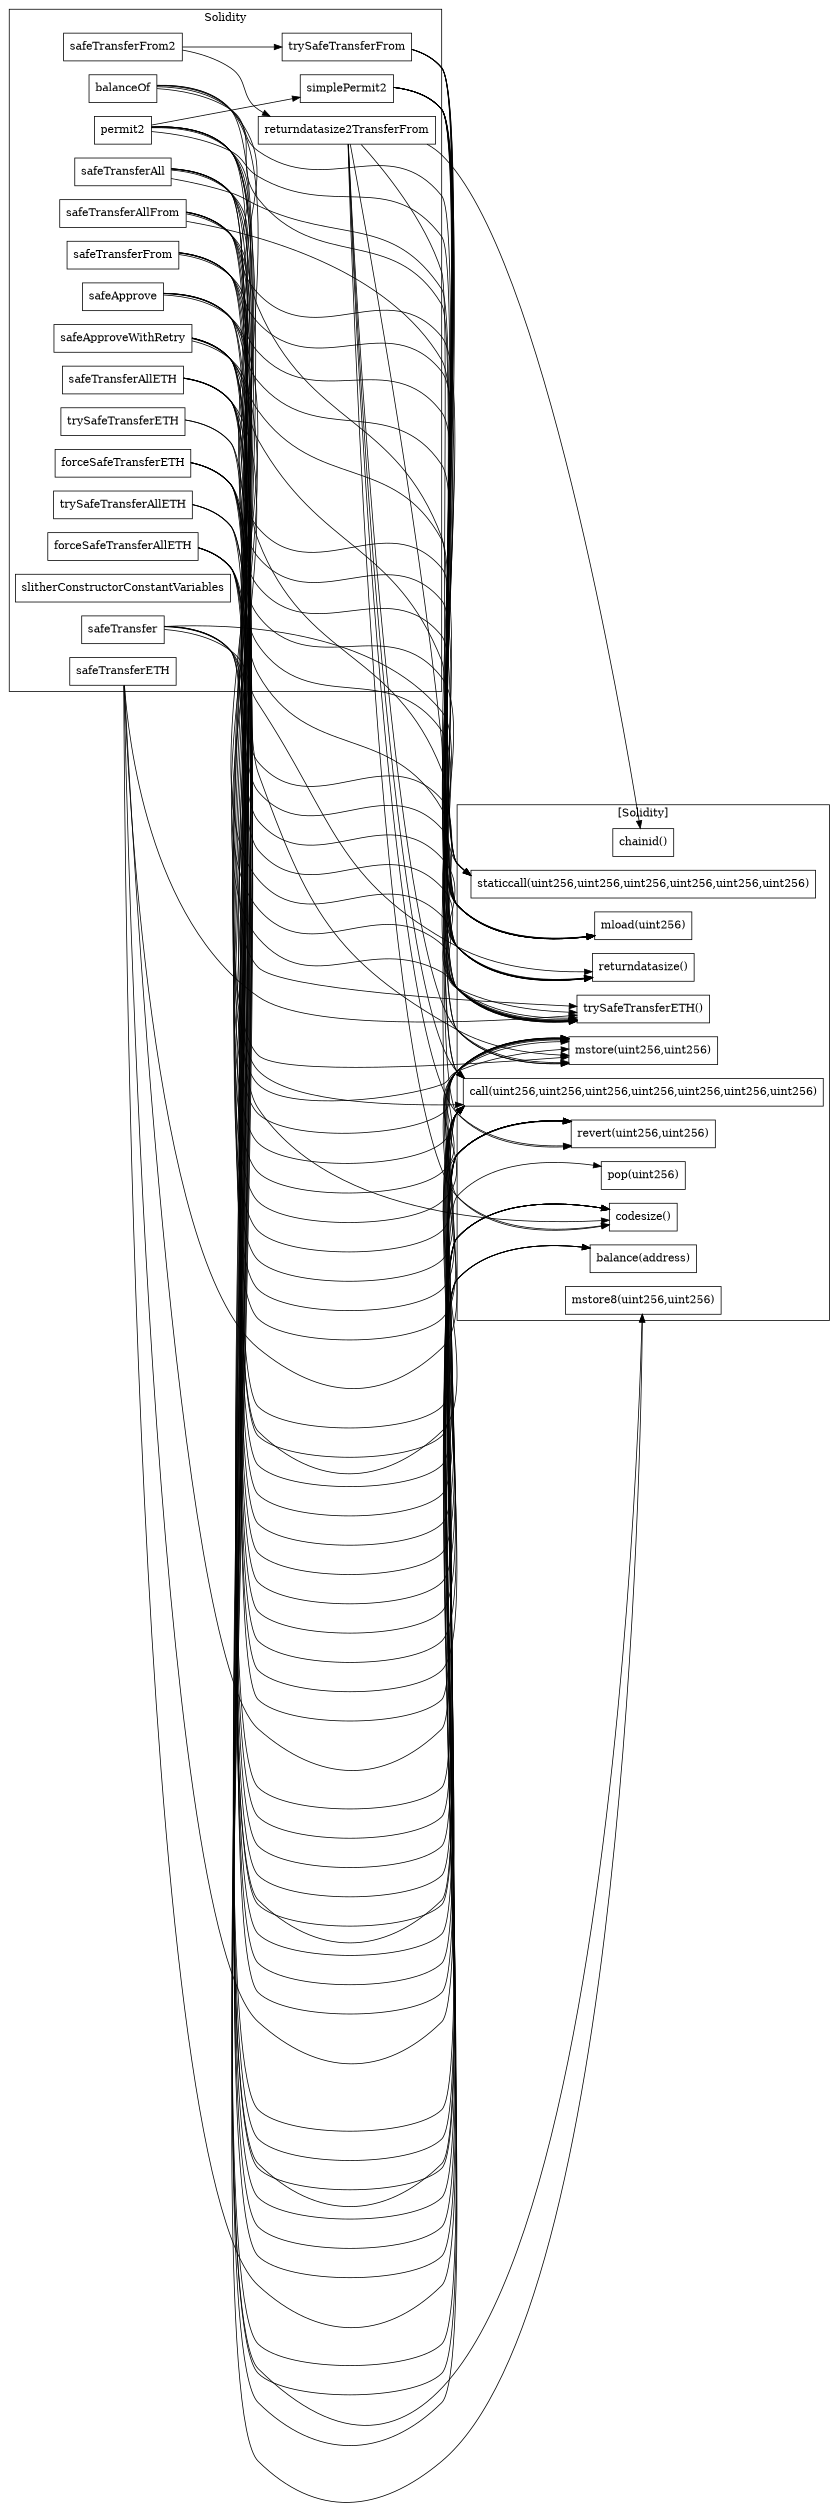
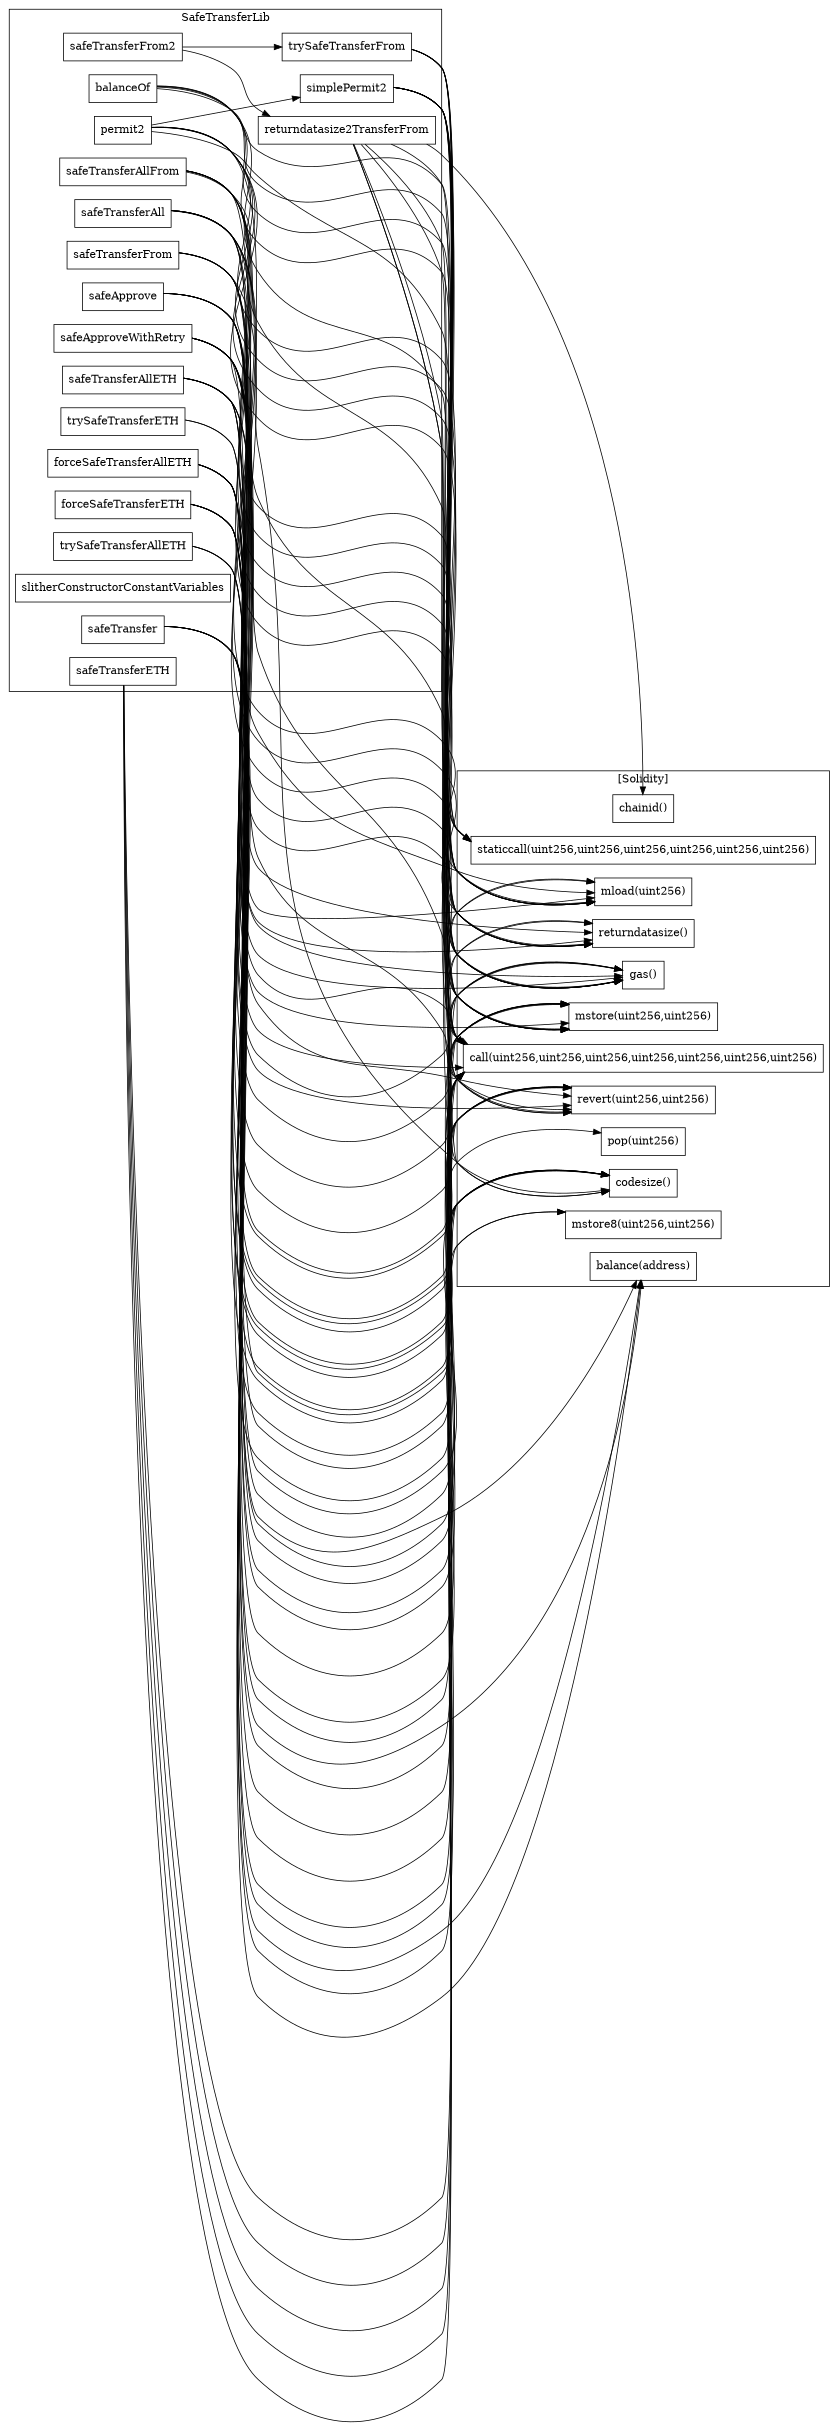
  strict digraph {
    rankdir=LR
    node [shape=box]
    n1 [label=safeApproveWithRetry]
    n2 [label=safeTransferAllETH]
    n3 [label=trySafeTransferAllETH]
    n4 [label=safeTransferFrom2]
    n5 [label=returndatasize2TransferFrom]
    n6 [label=trySafeTransferFrom]
    n7 [label=simplePermit2]
    n8 [label=safeApprove]
    n9 [label=permit2]
    n10 [label=safeTransferAllFrom]
    n11 [label=safeTransferAll]
    n12 [label=forceSafeTransferAllETH]
    n13 [label=balanceOf]
    n14 [label=forceSafeTransferETH]
    n15 [label=trySafeTransferETH]
    n16 [label=safeTransferFrom]
    n17 [label=slitherConstructorConstantVariables]
    n18 [label=safeTransfer]
    n19 [label=safeTransferETH]
    "mload(uint256)"
    "revert(uint256,uint256)"
    "returndatasize()"
-   "gas()" [label="trySafeTransferETH()"]
+   "gas()"
    "mstore(uint256,uint256)"
    "pop(uint256)"
    "codesize()"
    "call(uint256,uint256,uint256,uint256,uint256,uint256,uint256)"
    "balance(address)"
    "chainid()"
    "staticcall(uint256,uint256,uint256,uint256,uint256,uint256)"
    "mstore8(uint256,uint256)"
    subgraph cluster_1 {
-     label=Solidity
+     label=SafeTransferLib
      n1
      n2
      n3
      n4
      n5
      n6
      n7
      n8
      n9
      n10
      n11
      n12
      n13
      n14
      n15
      n16
      n17
      n18
      n19
    }
    subgraph cluster_2 {
      label="[Solidity]"
      "mload(uint256)"
      "revert(uint256,uint256)"
      "returndatasize()"
      "gas()"
      "mstore(uint256,uint256)"
      "pop(uint256)"
      "codesize()"
      "call(uint256,uint256,uint256,uint256,uint256,uint256,uint256)"
      "balance(address)"
      "chainid()"
      "staticcall(uint256,uint256,uint256,uint256,uint256,uint256)"
      "mstore8(uint256,uint256)"
    }
    n1 -> "mload(uint256)"
    n1 -> "revert(uint256,uint256)"
    n1 -> "returndatasize()"
    n1 -> "gas()"
    n1 -> "mstore(uint256,uint256)"
    n1 -> "pop(uint256)"
    n1 -> "codesize()"
    n1 -> "call(uint256,uint256,uint256,uint256,uint256,uint256,uint256)"
    n2 -> "revert(uint256,uint256)"
    n2 -> "gas()"
    n2 -> "mstore(uint256,uint256)"
    n2 -> "codesize()"
    n2 -> "call(uint256,uint256,uint256,uint256,uint256,uint256,uint256)"
    n2 -> "balance(address)"
    n3 -> "codesize()"
    n3 -> "call(uint256,uint256,uint256,uint256,uint256,uint256,uint256)"
    n3 -> "balance(address)"
    n4 -> n5
    n4 -> n6
    n5 -> "mload(uint256)"
    n5 -> "revert(uint256,uint256)"
    n5 -> "gas()"
    n5 -> "mstore(uint256,uint256)"
    n5 -> "codesize()"
    n5 -> "call(uint256,uint256,uint256,uint256,uint256,uint256,uint256)"
    n5 -> "chainid()"
    n6 -> "mload(uint256)"
    n6 -> "returndatasize()"
    n6 -> "gas()"
    n6 -> "mstore(uint256,uint256)"
    n6 -> "call(uint256,uint256,uint256,uint256,uint256,uint256,uint256)"
    n7 -> "mload(uint256)"
    n7 -> "revert(uint256,uint256)"
    n7 -> "returndatasize()"
    n7 -> "gas()"
    n7 -> "mstore(uint256,uint256)"
    n7 -> "codesize()"
    n7 -> "call(uint256,uint256,uint256,uint256,uint256,uint256,uint256)"
    n7 -> "staticcall(uint256,uint256,uint256,uint256,uint256,uint256)"
    n8 -> "mload(uint256)"
    n8 -> "revert(uint256,uint256)"
    n8 -> "returndatasize()"
    n8 -> "gas()"
    n8 -> "mstore(uint256,uint256)"
    n8 -> "call(uint256,uint256,uint256,uint256,uint256,uint256,uint256)"
    n9 -> n7
-   n9 -> "mload(uint256)"
    n9 -> "returndatasize()"
    n9 -> "gas()"
    n9 -> "mstore(uint256,uint256)"
    n9 -> "codesize()"
    n9 -> "call(uint256,uint256,uint256,uint256,uint256,uint256,uint256)"
    n9 -> "staticcall(uint256,uint256,uint256,uint256,uint256,uint256)"
    n10 -> "mload(uint256)"
    n10 -> "revert(uint256,uint256)"
    n10 -> "returndatasize()"
    n10 -> "gas()"
    n10 -> "mstore(uint256,uint256)"
    n10 -> "call(uint256,uint256,uint256,uint256,uint256,uint256,uint256)"
    n10 -> "staticcall(uint256,uint256,uint256,uint256,uint256,uint256)"
    n11 -> "mload(uint256)"
    n11 -> "revert(uint256,uint256)"
    n11 -> "returndatasize()"
    n11 -> "gas()"
    n11 -> "mstore(uint256,uint256)"
    n11 -> "call(uint256,uint256,uint256,uint256,uint256,uint256,uint256)"
    n11 -> "staticcall(uint256,uint256,uint256,uint256,uint256,uint256)"
    n12 -> "revert(uint256,uint256)"
    n12 -> "mstore(uint256,uint256)"
    n12 -> "codesize()"
    n12 -> "call(uint256,uint256,uint256,uint256,uint256,uint256,uint256)"
    n12 -> "balance(address)"
    n12 -> "mstore8(uint256,uint256)"
    n13 -> "mload(uint256)"
    n13 -> "returndatasize()"
    n13 -> "gas()"
    n13 -> "mstore(uint256,uint256)"
    n13 -> "staticcall(uint256,uint256,uint256,uint256,uint256,uint256)"
    n14 -> "revert(uint256,uint256)"
    n14 -> "mstore(uint256,uint256)"
    n14 -> "codesize()"
    n14 -> "call(uint256,uint256,uint256,uint256,uint256,uint256,uint256)"
    n14 -> "balance(address)"
    n14 -> "mstore8(uint256,uint256)"
    n15 -> "codesize()"
    n15 -> "call(uint256,uint256,uint256,uint256,uint256,uint256,uint256)"
    n16 -> "mload(uint256)"
    n16 -> "revert(uint256,uint256)"
    n16 -> "returndatasize()"
    n16 -> "gas()"
-   n16 -> "mstore(uint256,uint256)"
    n16 -> "call(uint256,uint256,uint256,uint256,uint256,uint256,uint256)"
    n18 -> "mload(uint256)"
    n18 -> "revert(uint256,uint256)"
    n18 -> "returndatasize()"
    n18 -> "gas()"
    n18 -> "mstore(uint256,uint256)"
    n18 -> "call(uint256,uint256,uint256,uint256,uint256,uint256,uint256)"
    n19 -> "revert(uint256,uint256)"
    n19 -> "gas()"
    n19 -> "mstore(uint256,uint256)"
    n19 -> "codesize()"
    n19 -> "call(uint256,uint256,uint256,uint256,uint256,uint256,uint256)"
  }
